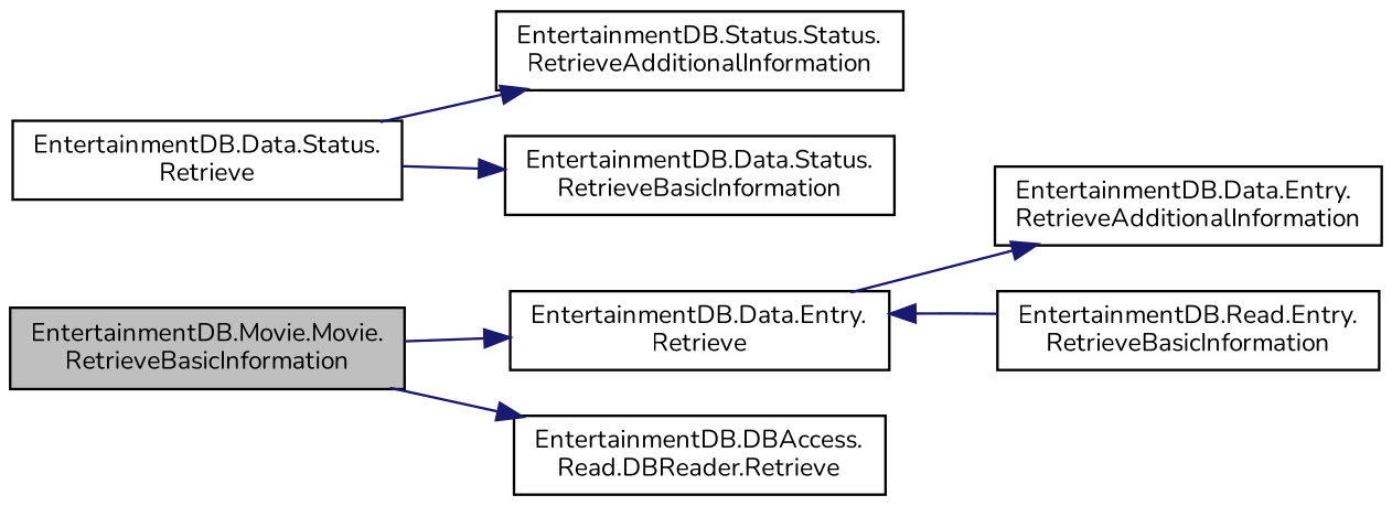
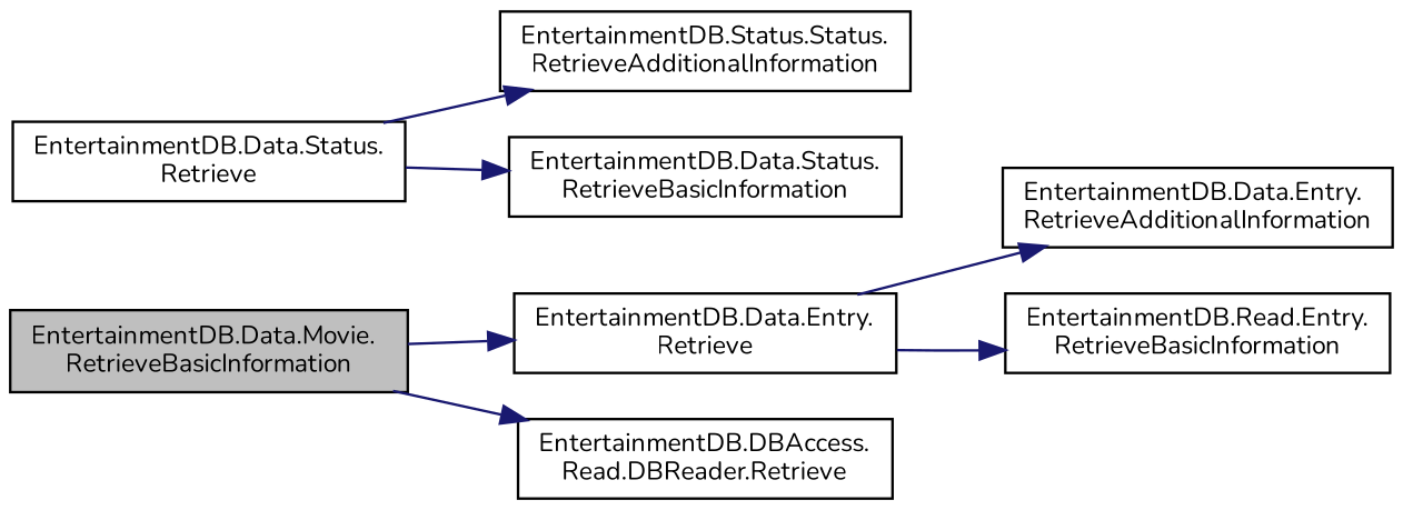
  digraph {
    fontname=Nunito
    rankdir=LR
    node [color=black fillcolor=white fontname=Nunito fontsize=10 shape=record style=filled]
    edge [color=midnightblue fontname=Nunito fontsize=10 labelfontname=Helvetica labelfontsize=10 style=solid]
-   n1 [fillcolor=grey75 fontcolor=black height=0.2 label="EntertainmentDB.Movie.Movie.\lRetrieveBasicInformation" width=0.4]
+   n1 [fillcolor=grey75 fontcolor=black height=0.2 label="EntertainmentDB.Data.Movie.\lRetrieveBasicInformation" width=0.4]
    n2 [height=0.2 label="EntertainmentDB.Data.Entry.\lRetrieve" width=0.4]
    n3 [height=0.2 label="EntertainmentDB.DBAccess.\lRead.DBReader.Retrieve" width=0.4]
    n4 [height=0.2 label="EntertainmentDB.Data.Entry.\lRetrieveAdditionalInformation" width=0.4]
    n5 [height=0.2 label="EntertainmentDB.Read.Entry.\lRetrieveBasicInformation" width=0.4]
    n6 [height=0.2 label="EntertainmentDB.Data.Status.\lRetrieve" width=0.4]
    n7 [height=0.2 label="EntertainmentDB.Status.Status.\lRetrieveAdditionalInformation" width=0.4]
    n8 [height=0.2 label="EntertainmentDB.Data.Status.\lRetrieveBasicInformation" width=0.4]
    n1 -> n2
    n1 -> n3
    n2 -> n4
-   n5 -> n2
+   n2 -> n5
    n6 -> n7
    n6 -> n8
  }
